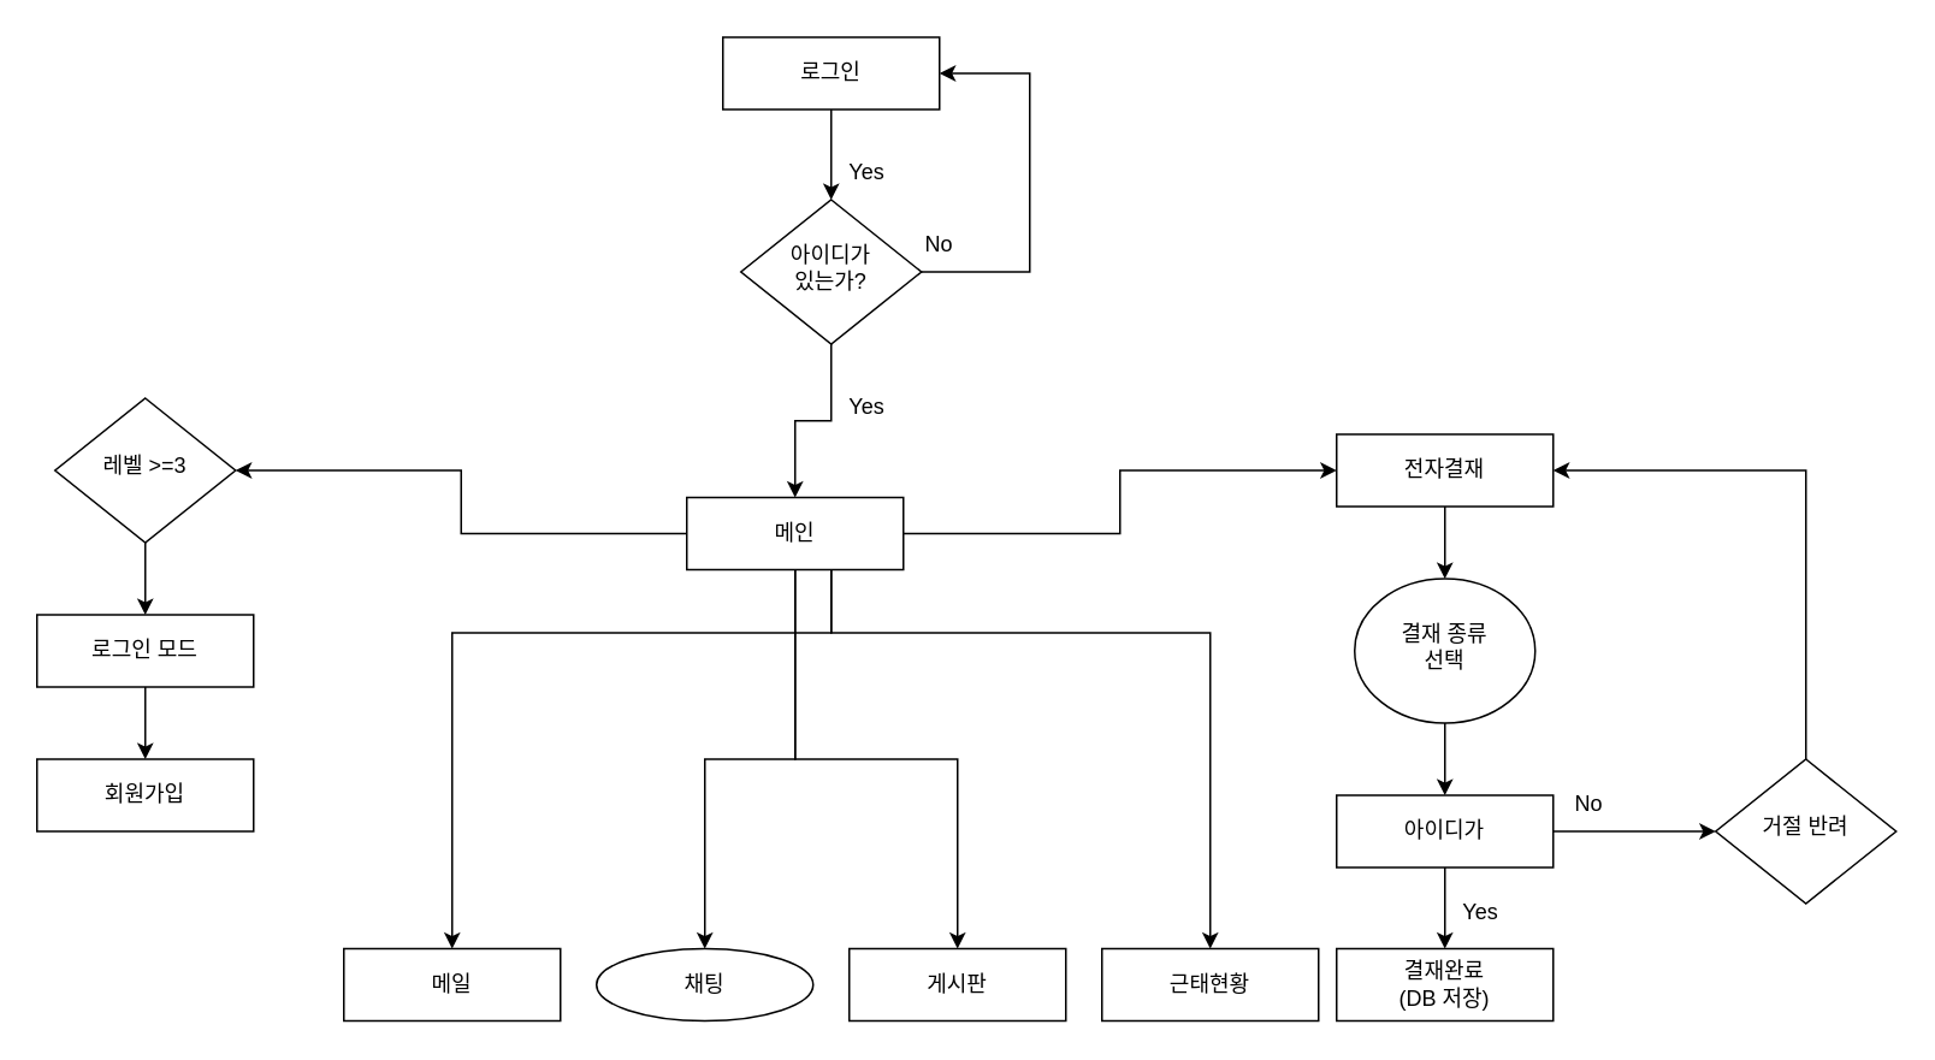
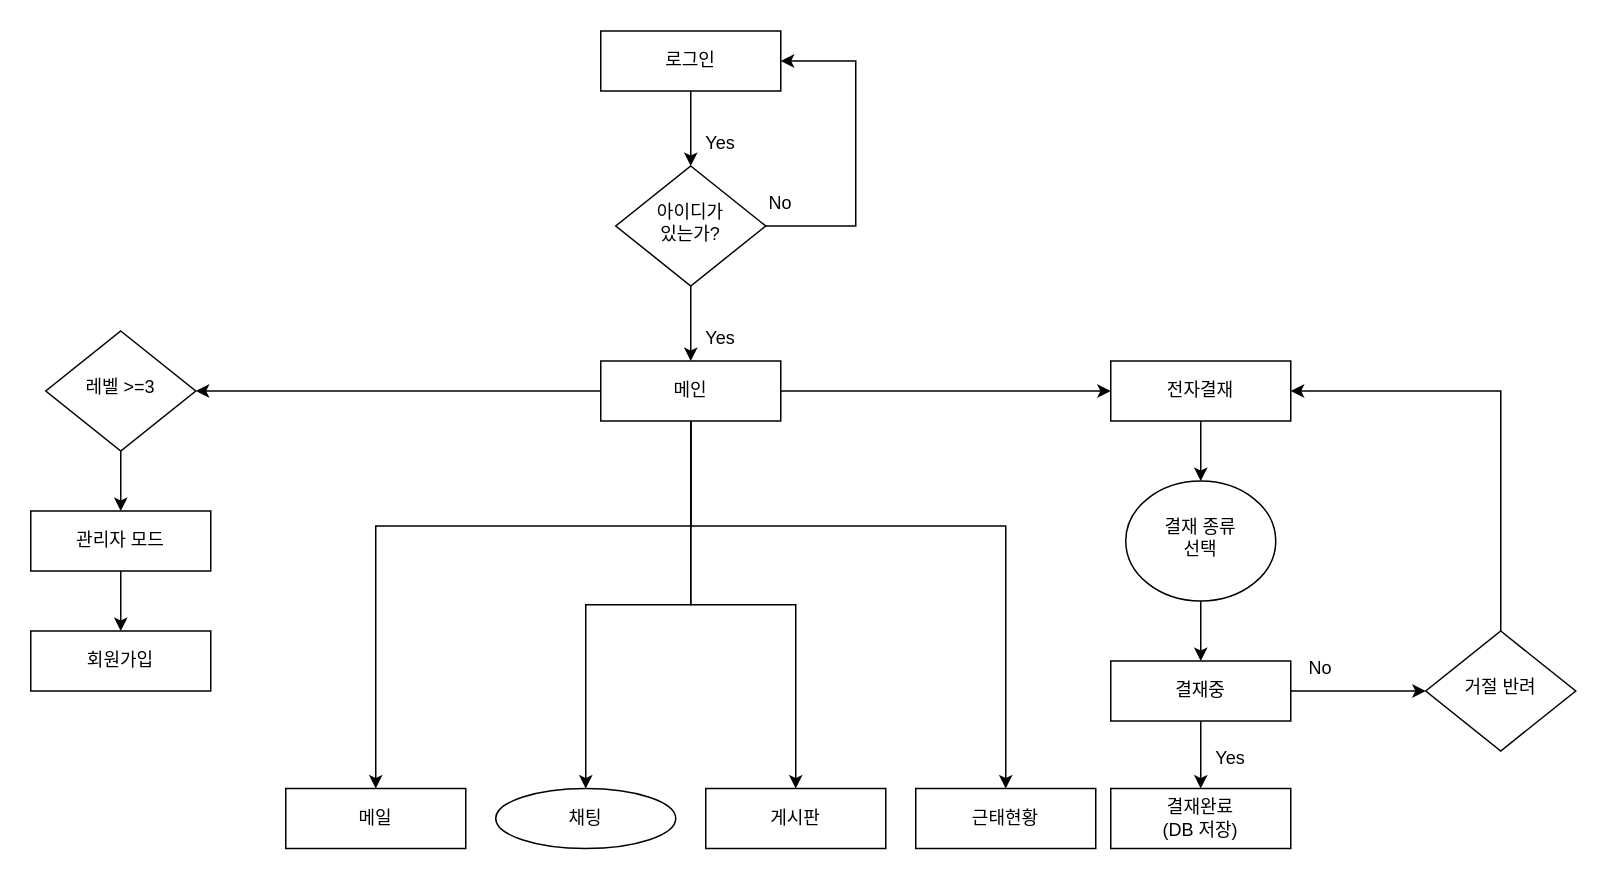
  <mxCell id="0" />
  <mxCell id="1" parent="0" />
  <mxCell id="2" style="edgeStyle=orthogonalEdgeStyle;rounded=0;orthogonalLoop=1;jettySize=auto;html=1;exitX=0.5;exitY=1;exitDx=0;exitDy=0;entryX=0.5;entryY=0;entryDx=0;entryDy=0;" edge="1" parent="1" source="3" target="6"><mxGeometry relative="1" as="geometry" /></mxCell>
  <mxCell id="3" value="로그인" style="rounded=1;whiteSpace=wrap;html=1;fontSize=12;glass=0;strokeWidth=1;shadow=0;arcSize=0;" parent="1" vertex="1"><mxGeometry x="400" y="20" width="120" height="40" as="geometry" /></mxCell>
  <mxCell id="4" style="edgeStyle=orthogonalEdgeStyle;rounded=0;orthogonalLoop=1;jettySize=auto;html=1;entryX=1;entryY=0.5;entryDx=0;entryDy=0;" edge="1" parent="1" source="6" target="3"><mxGeometry relative="1" as="geometry"><Array as="points"><mxPoint x="570" y="150" /><mxPoint x="570" y="40" /></Array></mxGeometry></mxCell>
  <mxCell id="5" value="" style="edgeStyle=orthogonalEdgeStyle;rounded=0;orthogonalLoop=1;jettySize=auto;html=1;" edge="1" parent="1" source="6" target="15"><mxGeometry relative="1" as="geometry" /></mxCell>
  <mxCell id="6" value="아이디가&lt;br&gt;있는가?" style="rhombus;whiteSpace=wrap;html=1;shadow=0;fontFamily=Helvetica;fontSize=12;align=center;strokeWidth=1;spacing=6;spacingTop=-4;" parent="1" vertex="1"><mxGeometry x="410" y="110" width="100" height="80" as="geometry" /></mxCell>
  <mxCell id="7" value="Yes" style="text;html=1;strokeColor=none;fillColor=none;align=center;verticalAlign=middle;whiteSpace=wrap;rounded=0;" vertex="1" parent="1"><mxGeometry x="450" y="80" width="60" height="30" as="geometry" /></mxCell>
  <mxCell id="8" value="No" style="text;html=1;strokeColor=none;fillColor=none;align=center;verticalAlign=middle;whiteSpace=wrap;rounded=0;" vertex="1" parent="1"><mxGeometry x="490" y="120" width="60" height="30" as="geometry" /></mxCell>
  <mxCell id="9" value="" style="edgeStyle=orthogonalEdgeStyle;rounded=0;orthogonalLoop=1;jettySize=auto;html=1;exitX=0;exitY=0.5;exitDx=0;exitDy=0;" edge="1" parent="1" source="15" target="17"><mxGeometry relative="1" as="geometry"><mxPoint x="350" y="260" as="sourcePoint" /></mxGeometry></mxCell>
  <mxCell id="10" style="edgeStyle=orthogonalEdgeStyle;rounded=0;orthogonalLoop=1;jettySize=auto;html=1;" edge="1" parent="1" source="15" target="23"><mxGeometry relative="1" as="geometry" /></mxCell>
  <mxCell id="11" style="edgeStyle=orthogonalEdgeStyle;rounded=0;orthogonalLoop=1;jettySize=auto;html=1;entryX=0.5;entryY=0;entryDx=0;entryDy=0;" edge="1" parent="1" source="15" target="24"><mxGeometry relative="1" as="geometry" /></mxCell>
  <mxCell id="12" style="edgeStyle=orthogonalEdgeStyle;rounded=0;orthogonalLoop=1;jettySize=auto;html=1;" edge="1" parent="1" source="15" target="22"><mxGeometry relative="1" as="geometry"><Array as="points"><mxPoint x="460" y="350" /><mxPoint x="250" y="350" /></Array></mxGeometry></mxCell>
  <mxCell id="13" style="edgeStyle=orthogonalEdgeStyle;rounded=0;orthogonalLoop=1;jettySize=auto;html=1;" edge="1" parent="1" source="15" target="25"><mxGeometry relative="1" as="geometry"><Array as="points"><mxPoint x="460" y="350" /><mxPoint x="670" y="350" /></Array></mxGeometry></mxCell>
  <mxCell id="14" value="" style="edgeStyle=orthogonalEdgeStyle;rounded=0;orthogonalLoop=1;jettySize=auto;html=1;" edge="1" parent="1" source="15" target="27"><mxGeometry relative="1" as="geometry" /></mxCell>
- <mxCell id="15" value="메인" style="rounded=1;whiteSpace=wrap;html=1;fontSize=12;glass=0;strokeWidth=1;shadow=0;arcSize=0;" vertex="1" parent="1"><mxGeometry x="380" y="275" width="120" height="40" as="geometry" /></mxCell>
+ <mxCell id="15" value="메인" style="rounded=1;whiteSpace=wrap;html=1;fontSize=12;glass=0;strokeWidth=1;shadow=0;arcSize=0;" vertex="1" parent="1"><mxGeometry x="400" y="240" width="120" height="40" as="geometry" /></mxCell>
  <mxCell id="16" value="" style="edgeStyle=orthogonalEdgeStyle;rounded=0;orthogonalLoop=1;jettySize=auto;html=1;" edge="1" parent="1" source="17" target="19"><mxGeometry relative="1" as="geometry" /></mxCell>
  <mxCell id="17" value="레벨 &amp;gt;=3" style="rhombus;whiteSpace=wrap;html=1;shadow=0;fontFamily=Helvetica;fontSize=12;align=center;strokeWidth=1;spacing=6;spacingTop=-4;" vertex="1" parent="1"><mxGeometry x="30" y="220" width="100" height="80" as="geometry" /></mxCell>
  <mxCell id="18" value="" style="edgeStyle=orthogonalEdgeStyle;rounded=0;orthogonalLoop=1;jettySize=auto;html=1;" edge="1" parent="1" source="19" target="20"><mxGeometry relative="1" as="geometry" /></mxCell>
- <mxCell id="19" value="로그인 모드" style="rounded=1;whiteSpace=wrap;html=1;fontSize=12;glass=0;strokeWidth=1;shadow=0;arcSize=0;" vertex="1" parent="1"><mxGeometry x="20" y="340" width="120" height="40" as="geometry" /></mxCell>
+ <mxCell id="19" value="관리자 모드" style="rounded=1;whiteSpace=wrap;html=1;fontSize=12;glass=0;strokeWidth=1;shadow=0;arcSize=0;" vertex="1" parent="1"><mxGeometry x="20" y="340" width="120" height="40" as="geometry" /></mxCell>
  <mxCell id="20" value="회원가입" style="rounded=1;whiteSpace=wrap;html=1;fontSize=12;glass=0;strokeWidth=1;shadow=0;arcSize=0;" vertex="1" parent="1"><mxGeometry x="20" y="420" width="120" height="40" as="geometry" /></mxCell>
  <mxCell id="21" value="Yes" style="text;html=1;strokeColor=none;fillColor=none;align=center;verticalAlign=middle;whiteSpace=wrap;rounded=0;" vertex="1" parent="1"><mxGeometry x="450" y="210" width="60" height="30" as="geometry" /></mxCell>
  <mxCell id="22" value="메일" style="rounded=1;whiteSpace=wrap;html=1;fontSize=12;glass=0;strokeWidth=1;shadow=0;arcSize=0;" vertex="1" parent="1"><mxGeometry x="190" y="525" width="120" height="40" as="geometry" /></mxCell>
  <mxCell id="23" value="채팅" style="ellipse;whiteSpace=wrap;html=1;fontSize=12;glass=0;strokeWidth=1;shadow=0;arcSize=0;" vertex="1" parent="1"><mxGeometry x="330" y="525" width="120" height="40" as="geometry" /></mxCell>
  <mxCell id="24" value="게시판" style="rounded=1;whiteSpace=wrap;html=1;fontSize=12;glass=0;strokeWidth=1;shadow=0;arcSize=0;" vertex="1" parent="1"><mxGeometry x="470" y="525" width="120" height="40" as="geometry" /></mxCell>
  <mxCell id="25" value="근태현황" style="rounded=1;whiteSpace=wrap;html=1;fontSize=12;glass=0;strokeWidth=1;shadow=0;arcSize=0;" vertex="1" parent="1"><mxGeometry x="610" y="525" width="120" height="40" as="geometry" /></mxCell>
  <mxCell id="26" value="" style="edgeStyle=orthogonalEdgeStyle;rounded=0;orthogonalLoop=1;jettySize=auto;html=1;" edge="1" parent="1" source="27" target="29"><mxGeometry relative="1" as="geometry" /></mxCell>
  <mxCell id="27" value="전자결재" style="rounded=1;whiteSpace=wrap;html=1;fontSize=12;glass=0;strokeWidth=1;shadow=0;arcSize=0;" vertex="1" parent="1"><mxGeometry x="740" y="240" width="120" height="40" as="geometry" /></mxCell>
  <mxCell id="28" value="" style="edgeStyle=orthogonalEdgeStyle;rounded=0;orthogonalLoop=1;jettySize=auto;html=1;" edge="1" parent="1" source="29" target="32"><mxGeometry relative="1" as="geometry" /></mxCell>
  <mxCell id="29" value="결재 종류&lt;br&gt;선택" style="ellipse;whiteSpace=wrap;html=1;shadow=0;fontFamily=Helvetica;fontSize=12;align=center;strokeWidth=1;spacing=6;spacingTop=-4;" vertex="1" parent="1"><mxGeometry x="750" y="320" width="100" height="80" as="geometry" /></mxCell>
  <mxCell id="30" value="" style="edgeStyle=orthogonalEdgeStyle;rounded=0;orthogonalLoop=1;jettySize=auto;html=1;" edge="1" parent="1" source="32" target="33"><mxGeometry relative="1" as="geometry" /></mxCell>
  <mxCell id="31" style="edgeStyle=orthogonalEdgeStyle;rounded=0;orthogonalLoop=1;jettySize=auto;html=1;" edge="1" parent="1" source="32" target="36"><mxGeometry relative="1" as="geometry" /></mxCell>
- <mxCell id="32" value="아이디가" style="rounded=1;whiteSpace=wrap;html=1;fontSize=12;glass=0;strokeWidth=1;shadow=0;arcSize=0;" vertex="1" parent="1"><mxGeometry x="740" y="440" width="120" height="40" as="geometry" /></mxCell>
+ <mxCell id="32" value="결재중" style="rounded=1;whiteSpace=wrap;html=1;fontSize=12;glass=0;strokeWidth=1;shadow=0;arcSize=0;" vertex="1" parent="1"><mxGeometry x="740" y="440" width="120" height="40" as="geometry" /></mxCell>
  <mxCell id="33" value="결재완료&lt;br&gt;(DB 저장)" style="rounded=1;whiteSpace=wrap;html=1;fontSize=12;glass=0;strokeWidth=1;shadow=0;arcSize=0;" vertex="1" parent="1"><mxGeometry x="740" y="525" width="120" height="40" as="geometry" /></mxCell>
  <mxCell id="34" value="Yes" style="text;html=1;strokeColor=none;fillColor=none;align=center;verticalAlign=middle;whiteSpace=wrap;rounded=0;" vertex="1" parent="1"><mxGeometry x="790" y="490" width="60" height="30" as="geometry" /></mxCell>
  <mxCell id="35" style="edgeStyle=orthogonalEdgeStyle;rounded=0;orthogonalLoop=1;jettySize=auto;html=1;entryX=1;entryY=0.5;entryDx=0;entryDy=0;exitX=0.5;exitY=0;exitDx=0;exitDy=0;" edge="1" parent="1" source="36" target="27"><mxGeometry relative="1" as="geometry"><Array as="points"><mxPoint x="1000" y="260" /></Array></mxGeometry></mxCell>
  <mxCell id="36" value="거절 반려" style="rhombus;whiteSpace=wrap;html=1;shadow=0;fontFamily=Helvetica;fontSize=12;align=center;strokeWidth=1;spacing=6;spacingTop=-4;" vertex="1" parent="1"><mxGeometry x="950" y="420" width="100" height="80" as="geometry" /></mxCell>
  <mxCell id="37" value="No" style="text;html=1;strokeColor=none;fillColor=none;align=center;verticalAlign=middle;whiteSpace=wrap;rounded=0;" vertex="1" parent="1"><mxGeometry x="850" y="430" width="60" height="30" as="geometry" /></mxCell>
